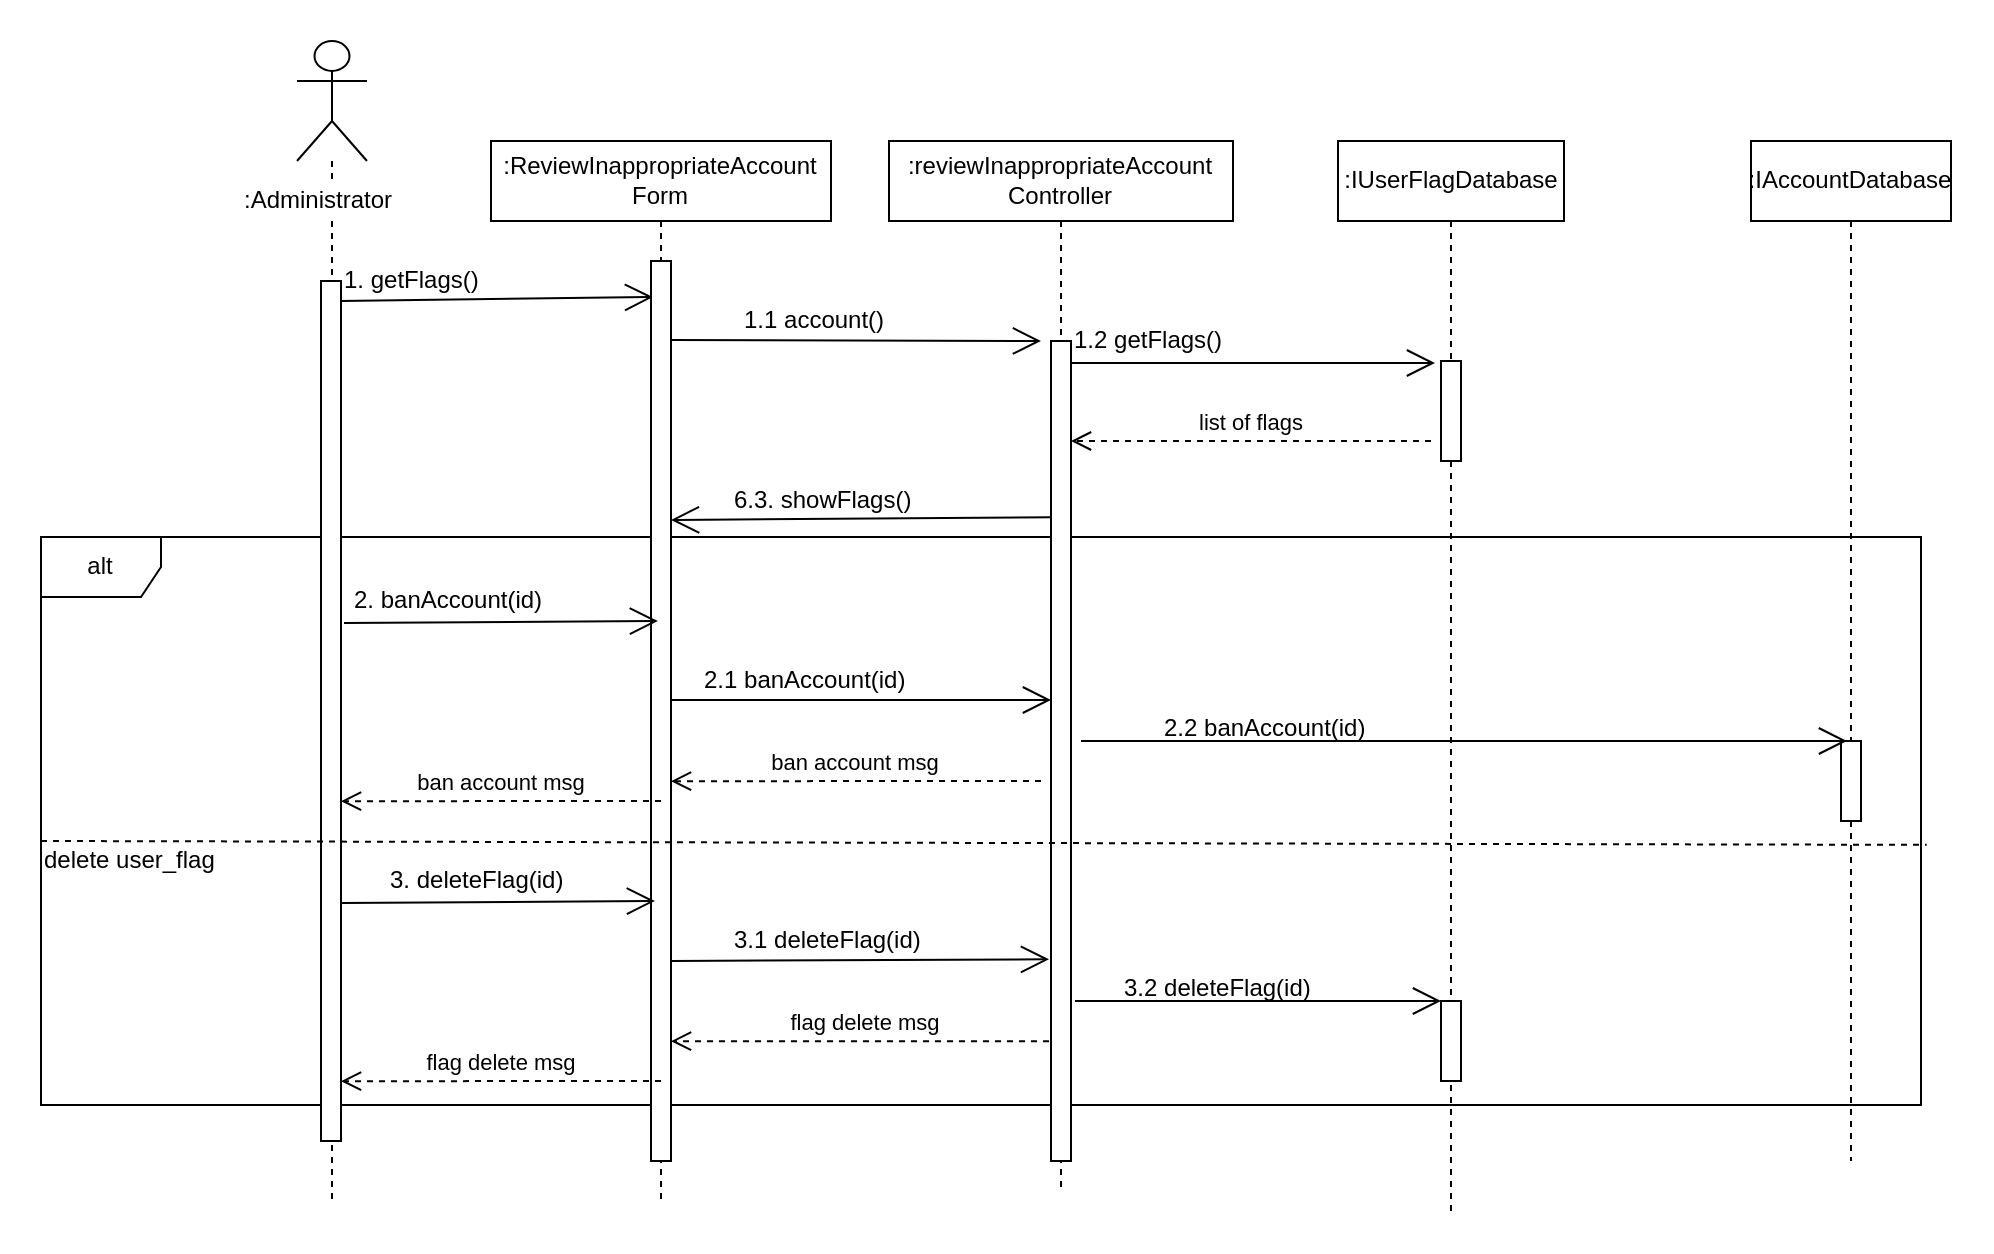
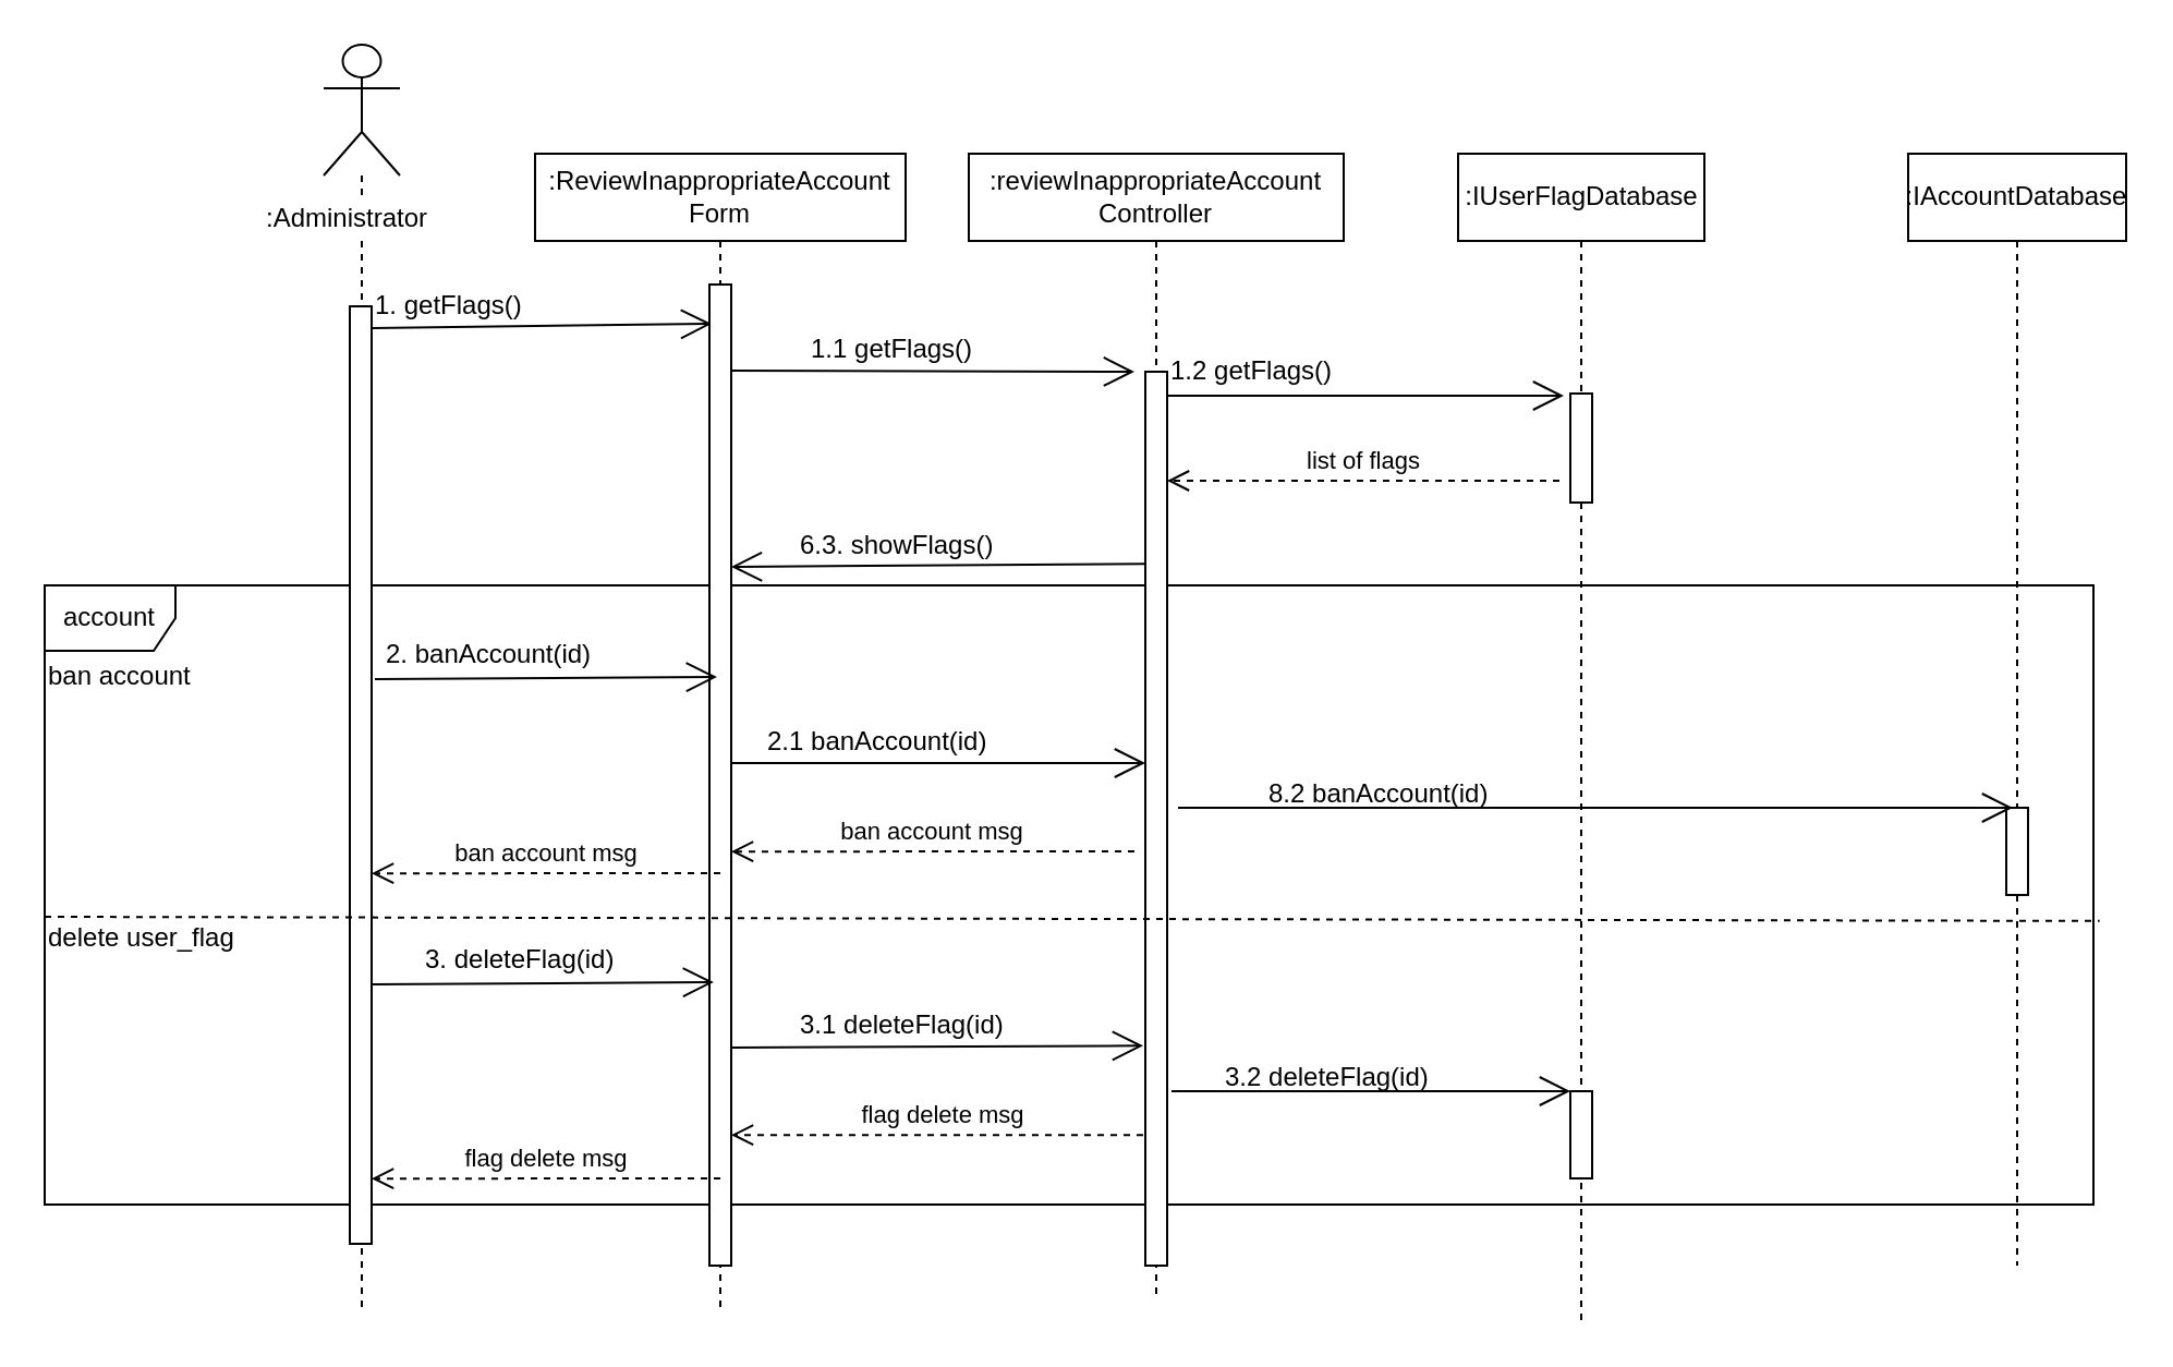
  <mxCell id="0" />
  <mxCell id="1" parent="0" />
  <mxCell id="2" value="&lt;span style=&quot;text-align: left ; white-space: nowrap&quot;&gt;:IAccountDatabase&lt;/span&gt;" style="shape=umlLifeline;perimeter=lifelinePerimeter;whiteSpace=wrap;html=1;container=1;collapsible=0;recursiveResize=0;outlineConnect=0;size=40;" vertex="1" parent="1"><mxGeometry x="875" y="70" width="100" height="510" as="geometry" /></mxCell>
  <mxCell id="3" value="&lt;span style=&quot;text-align: left ; white-space: nowrap&quot;&gt;:ReviewInappropriateAccount&lt;br&gt;Form&lt;/span&gt;" style="shape=umlLifeline;perimeter=lifelinePerimeter;whiteSpace=wrap;html=1;container=1;collapsible=0;recursiveResize=0;outlineConnect=0;" vertex="1" parent="1"><mxGeometry x="245" y="70" width="170" height="530" as="geometry" /></mxCell>
  <mxCell id="4" value="&lt;span style=&quot;text-align: left ; white-space: nowrap&quot;&gt;:reviewInappropriateAccount&lt;br&gt;Controller&lt;/span&gt;" style="shape=umlLifeline;perimeter=lifelinePerimeter;whiteSpace=wrap;html=1;container=1;collapsible=0;recursiveResize=0;outlineConnect=0;" vertex="1" parent="1"><mxGeometry x="444" y="70" width="172" height="525" as="geometry" /></mxCell>
  <mxCell id="5" value="&lt;span style=&quot;text-align: left ; white-space: nowrap&quot;&gt;:IUserFlagDatabase&lt;/span&gt;" style="shape=umlLifeline;perimeter=lifelinePerimeter;whiteSpace=wrap;html=1;container=1;collapsible=0;recursiveResize=0;outlineConnect=0;" vertex="1" parent="1"><mxGeometry x="668.5" y="70" width="113" height="535" as="geometry" /></mxCell>
  <mxCell id="6" value="" style="shape=umlLifeline;participant=umlActor;perimeter=lifelinePerimeter;whiteSpace=wrap;html=1;container=1;collapsible=0;recursiveResize=0;verticalAlign=top;spacingTop=36;labelBackgroundColor=#ffffff;outlineConnect=0;fillColor=#ffffff;size=60;" vertex="1" parent="1"><mxGeometry x="148" y="20" width="35" height="580" as="geometry" /></mxCell>
- <mxCell id="7" value="alt" style="shape=umlFrame;whiteSpace=wrap;html=1;fillColor=#ffffff;" vertex="1" parent="1"><mxGeometry x="20" y="268" width="940" height="284" as="geometry" /></mxCell>
+ <mxCell id="7" value="account" style="shape=umlFrame;whiteSpace=wrap;html=1;fillColor=#ffffff;" vertex="1" parent="1"><mxGeometry x="20" y="268" width="940" height="284" as="geometry" /></mxCell>
  <mxCell id="8" value="" style="html=1;points=[];perimeter=orthogonalPerimeter;fillColor=#ffffff;" vertex="1" parent="1"><mxGeometry x="160" y="140" width="10" height="430" as="geometry" /></mxCell>
  <mxCell id="9" value="" style="endArrow=open;endFill=1;endSize=12;html=1;entryX=0.1;entryY=0.04;entryDx=0;entryDy=0;entryPerimeter=0;" edge="1" parent="1" target="11"><mxGeometry width="160" relative="1" as="geometry"><mxPoint x="170" y="150" as="sourcePoint" /><mxPoint x="320" y="149" as="targetPoint" /></mxGeometry></mxCell>
  <mxCell id="10" value="1. getFlags()" style="text;html=1;resizable=0;points=[];autosize=1;align=left;verticalAlign=top;spacingTop=-4;" vertex="1" parent="1"><mxGeometry x="170" y="130" width="80" height="20" as="geometry" /></mxCell>
  <mxCell id="11" value="" style="html=1;points=[];perimeter=orthogonalPerimeter;fillColor=#ffffff;" vertex="1" parent="1"><mxGeometry x="325" y="130" width="10" height="450" as="geometry" /></mxCell>
  <mxCell id="12" value="" style="html=1;points=[];perimeter=orthogonalPerimeter;fillColor=#ffffff;" vertex="1" parent="1"><mxGeometry x="720" y="180" width="10" height="50" as="geometry" /></mxCell>
  <mxCell id="13" value="" style="endArrow=open;endFill=1;endSize=12;html=1;" edge="1" parent="1"><mxGeometry width="160" relative="1" as="geometry"><mxPoint x="335" y="169.5" as="sourcePoint" /><mxPoint x="520" y="170" as="targetPoint" /></mxGeometry></mxCell>
- <mxCell id="14" value="1.1 account()" style="text;html=1;resizable=0;points=[];autosize=1;align=left;verticalAlign=top;spacingTop=-4;" vertex="1" parent="1"><mxGeometry x="370" y="150" width="90" height="20" as="geometry" /></mxCell>
+ <mxCell id="14" value="1.1 getFlags()" style="text;html=1;resizable=0;points=[];autosize=1;align=left;verticalAlign=top;spacingTop=-4;" vertex="1" parent="1"><mxGeometry x="370" y="150" width="90" height="20" as="geometry" /></mxCell>
  <mxCell id="15" value="" style="endArrow=open;endFill=1;endSize=12;html=1;entryX=-0.3;entryY=0.02;entryDx=0;entryDy=0;entryPerimeter=0;" edge="1" parent="1" source="35" target="12"><mxGeometry width="160" relative="1" as="geometry"><mxPoint x="510" y="180" as="sourcePoint" /><mxPoint x="675" y="180.5" as="targetPoint" /></mxGeometry></mxCell>
  <mxCell id="16" value="1.2 getFlags()" style="text;html=1;resizable=0;points=[];autosize=1;align=left;verticalAlign=top;spacingTop=-4;" vertex="1" parent="1"><mxGeometry x="535" y="160" width="90" height="20" as="geometry" /></mxCell>
  <mxCell id="17" value="list of flags" style="html=1;verticalAlign=bottom;endArrow=open;dashed=1;endSize=8;exitX=-0.5;exitY=0.8;exitDx=0;exitDy=0;exitPerimeter=0;" edge="1" parent="1" source="12" target="35"><mxGeometry relative="1" as="geometry"><mxPoint x="670" y="220" as="sourcePoint" /><mxPoint x="511" y="220" as="targetPoint" /></mxGeometry></mxCell>
  <mxCell id="18" value="" style="endArrow=none;endFill=0;endSize=0;html=1;startArrow=open;startFill=0;startSize=12;entryX=0;entryY=0.215;entryDx=0;entryDy=0;entryPerimeter=0;" edge="1" parent="1" target="35"><mxGeometry width="160" relative="1" as="geometry"><mxPoint x="335" y="259.5" as="sourcePoint" /><mxPoint x="520" y="260" as="targetPoint" /></mxGeometry></mxCell>
  <mxCell id="19" value="6.3. showFlags()" style="text;html=1;resizable=0;points=[];autosize=1;align=left;verticalAlign=top;spacingTop=-4;" vertex="1" parent="1"><mxGeometry x="365" y="240" width="100" height="20" as="geometry" /></mxCell>
  <mxCell id="20" value="" style="endArrow=open;endFill=1;endSize=12;html=1;entryX=0.981;entryY=0.95;entryDx=0;entryDy=0;entryPerimeter=0;" edge="1" parent="1"><mxGeometry width="160" relative="1" as="geometry"><mxPoint x="171.5" y="311" as="sourcePoint" /><mxPoint x="328.46" y="310" as="targetPoint" /></mxGeometry></mxCell>
  <mxCell id="21" value="ban account msg" style="html=1;verticalAlign=bottom;endArrow=open;dashed=1;endSize=8;entryX=0.9;entryY=0.167;entryDx=0;entryDy=0;entryPerimeter=0;" edge="1" parent="1"><mxGeometry relative="1" as="geometry"><mxPoint x="330" y="400" as="sourcePoint" /><mxPoint x="170" y="400.1" as="targetPoint" /></mxGeometry></mxCell>
  <mxCell id="22" value="" style="endArrow=open;endFill=1;endSize=12;html=1;" edge="1" parent="1" target="35"><mxGeometry width="160" relative="1" as="geometry"><mxPoint x="335" y="349.5" as="sourcePoint" /><mxPoint x="500" y="350" as="targetPoint" /></mxGeometry></mxCell>
  <mxCell id="23" value="ban account msg" style="html=1;verticalAlign=bottom;endArrow=open;dashed=1;endSize=8;entryX=0.9;entryY=0.167;entryDx=0;entryDy=0;entryPerimeter=0;" edge="1" parent="1"><mxGeometry relative="1" as="geometry"><mxPoint x="520" y="390" as="sourcePoint" /><mxPoint x="335" y="390.1" as="targetPoint" /></mxGeometry></mxCell>
  <mxCell id="24" value="" style="endArrow=open;endFill=1;endSize=12;html=1;entryX=0.981;entryY=0.95;entryDx=0;entryDy=0;entryPerimeter=0;" edge="1" parent="1"><mxGeometry width="160" relative="1" as="geometry"><mxPoint x="170" y="451" as="sourcePoint" /><mxPoint x="326.96" y="450" as="targetPoint" /></mxGeometry></mxCell>
  <mxCell id="25" value="" style="endArrow=open;endFill=1;endSize=12;html=1;entryX=-0.1;entryY=0.754;entryDx=0;entryDy=0;entryPerimeter=0;" edge="1" parent="1" target="35"><mxGeometry width="160" relative="1" as="geometry"><mxPoint x="335" y="480" as="sourcePoint" /><mxPoint x="500" y="480.5" as="targetPoint" /></mxGeometry></mxCell>
  <mxCell id="26" value="flag delete msg" style="html=1;verticalAlign=bottom;endArrow=open;dashed=1;endSize=8;entryX=0.9;entryY=0.167;entryDx=0;entryDy=0;entryPerimeter=0;exitX=0.5;exitY=0.854;exitDx=0;exitDy=0;exitPerimeter=0;" edge="1" parent="1" source="35"><mxGeometry relative="1" as="geometry"><mxPoint x="496" y="520" as="sourcePoint" /><mxPoint x="335" y="520.1" as="targetPoint" /></mxGeometry></mxCell>
  <mxCell id="27" value="flag delete msg" style="html=1;verticalAlign=bottom;endArrow=open;dashed=1;endSize=8;entryX=0.9;entryY=0.167;entryDx=0;entryDy=0;entryPerimeter=0;" edge="1" parent="1"><mxGeometry relative="1" as="geometry"><mxPoint x="330" y="540" as="sourcePoint" /><mxPoint x="170" y="540.1" as="targetPoint" /></mxGeometry></mxCell>
  <mxCell id="28" value="" style="html=1;points=[];perimeter=orthogonalPerimeter;fillColor=#ffffff;" vertex="1" parent="1"><mxGeometry x="920" y="370" width="10" height="40" as="geometry" /></mxCell>
  <mxCell id="29" value="" style="endArrow=open;endFill=1;endSize=12;html=1;strokeWidth=1;entryX=0.3;entryY=0;entryDx=0;entryDy=0;entryPerimeter=0;" edge="1" parent="1" target="28"><mxGeometry width="160" relative="1" as="geometry"><mxPoint x="540" y="370" as="sourcePoint" /><mxPoint x="670" y="369.5" as="targetPoint" /></mxGeometry></mxCell>
  <mxCell id="30" value="" style="html=1;points=[];perimeter=orthogonalPerimeter;fillColor=#ffffff;" vertex="1" parent="1"><mxGeometry x="720" y="500" width="10" height="40" as="geometry" /></mxCell>
  <mxCell id="31" value="" style="endArrow=open;endFill=1;endSize=12;html=1;strokeWidth=1;entryX=0;entryY=0;entryDx=0;entryDy=0;entryPerimeter=0;exitX=1.2;exitY=0.805;exitDx=0;exitDy=0;exitPerimeter=0;" edge="1" parent="1" source="35" target="30"><mxGeometry width="160" relative="1" as="geometry"><mxPoint x="510" y="499.5" as="sourcePoint" /><mxPoint x="670" y="499.5" as="targetPoint" /></mxGeometry></mxCell>
  <mxCell id="32" value="2. banAccount(id)" style="text;html=1;resizable=0;points=[];autosize=1;align=left;verticalAlign=top;spacingTop=-4;" vertex="1" parent="1"><mxGeometry x="175" y="290" width="110" height="20" as="geometry" /></mxCell>
  <mxCell id="33" value="3. deleteFlag(id)" style="text;html=1;resizable=0;points=[];autosize=1;align=left;verticalAlign=top;spacingTop=-4;" vertex="1" parent="1"><mxGeometry x="192.5" y="430" width="100" height="20" as="geometry" /></mxCell>
  <mxCell id="34" value="2.1 banAccount(id)" style="text;html=1;resizable=0;points=[];autosize=1;align=left;verticalAlign=top;spacingTop=-4;" vertex="1" parent="1"><mxGeometry x="350" y="330" width="120" height="20" as="geometry" /></mxCell>
  <mxCell id="35" value="" style="html=1;points=[];perimeter=orthogonalPerimeter;fillColor=#ffffff;" vertex="1" parent="1"><mxGeometry x="525" y="170" width="10" height="410" as="geometry" /></mxCell>
  <mxCell id="36" value="3.1 deleteFlag(id)" style="text;html=1;resizable=0;points=[];autosize=1;align=left;verticalAlign=top;spacingTop=-4;" vertex="1" parent="1"><mxGeometry x="365" y="460" width="110" height="20" as="geometry" /></mxCell>
- <mxCell id="37" value="2.2 banAccount(id)" style="text;html=1;" vertex="1" parent="1"><mxGeometry x="580" y="350" width="200" height="30" as="geometry" /></mxCell>
+ <mxCell id="37" value="8.2 banAccount(id)" style="text;html=1;" vertex="1" parent="1"><mxGeometry x="580" y="350" width="200" height="30" as="geometry" /></mxCell>
  <mxCell id="38" value="3.2 deleteFlag(id)" style="text;html=1;" vertex="1" parent="1"><mxGeometry x="560" y="480" width="140" height="30" as="geometry" /></mxCell>
  <mxCell id="39" value=":Administrator" style="text;html=1;resizable=0;points=[];autosize=1;align=left;verticalAlign=top;spacingTop=-4;fillColor=#ffffff;" vertex="1" parent="1"><mxGeometry x="120" y="90" width="90" height="20" as="geometry" /></mxCell>
+ <mxCell id="40" value="ban account" style="text;html=1;resizable=0;points=[];autosize=1;align=left;verticalAlign=top;spacingTop=-4;" vertex="1" parent="1"><mxGeometry x="20" y="300" width="80" height="20" as="geometry" /></mxCell>
  <mxCell id="41" value="delete user_flag" style="text;html=1;resizable=0;points=[];autosize=1;align=left;verticalAlign=top;spacingTop=-4;" vertex="1" parent="1"><mxGeometry x="20" y="420" width="100" height="20" as="geometry" /></mxCell>
  <mxCell id="42" value="" style="endArrow=none;dashed=1;endFill=0;endSize=12;html=1;strokeWidth=1;entryX=1.003;entryY=0.542;entryDx=0;entryDy=0;entryPerimeter=0;" edge="1" parent="1" target="7"><mxGeometry width="160" relative="1" as="geometry"><mxPoint x="20" y="420" as="sourcePoint" /><mxPoint x="180" y="420" as="targetPoint" /></mxGeometry></mxCell>
